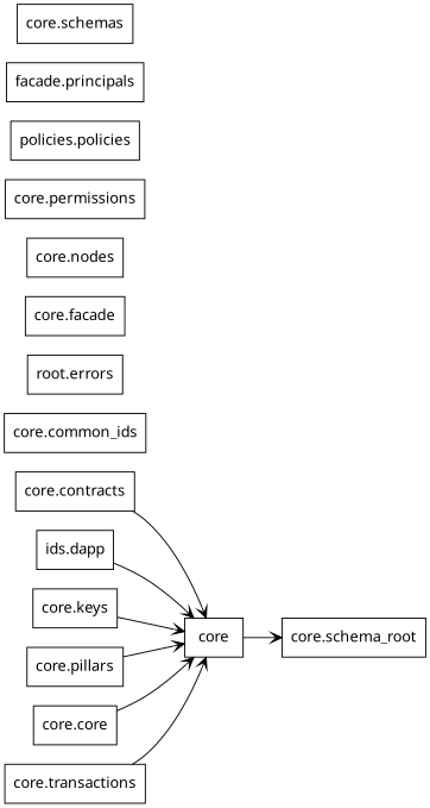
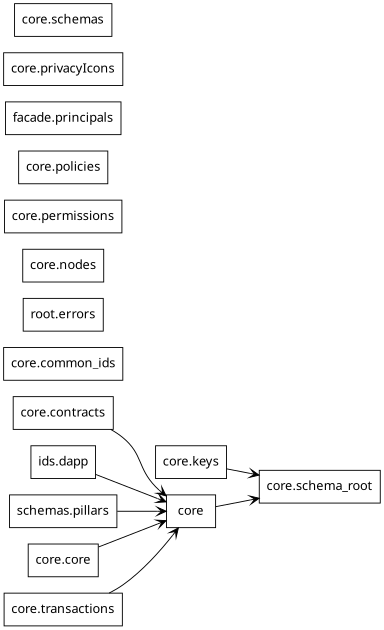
  digraph {
    fontname="Noto Sans"
    rankdir=LR
    node [color=black fontname="Noto Sans" shape=box style=solid]
    edge [arrowhead=open arrowtail=none fontname="Noto Sans"]
    n1 [label=core]
    n2 [label="core.schema_root"]
    n3 [label="core.common_ids"]
    n4 [label="core.contracts"]
    n5 [label="ids.dapp"]
    n6 [label="root.errors"]
-   n7 [label="core.facade"]
    n8 [label="core.keys"]
    n9 [label="core.nodes"]
    n10 [label="core.permissions"]
-   n11 [label="core.pillars"]
-   n12 [label="policies.policies"]
+   n11 [label="schemas.pillars"]
+   n12 [label="core.policies"]
    n13 [label="facade.principals"]
+   n14 [label="core.privacyIcons"]
    n15 [label="core.core"]
    n16 [label="core.schemas"]
    n17 [label="core.transactions"]
    n1 -> n2
    n4 -> n1
    n5 -> n1
-   n8 -> n1
+   n8 -> n2
    n11 -> n1
    n15 -> n1
    n17 -> n1
  }
